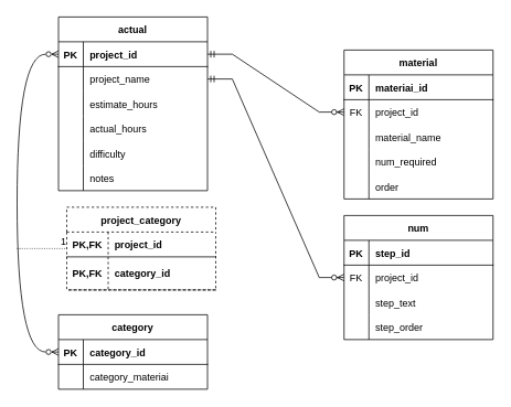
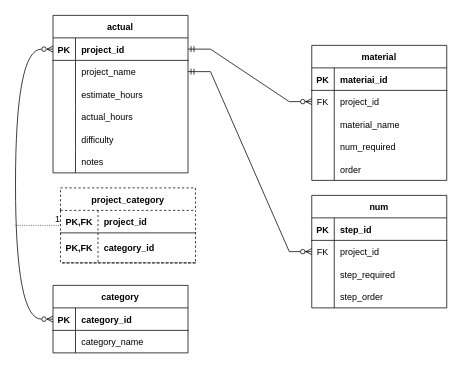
  <mxCell id="0" />
  <mxCell id="1" parent="0" />
  <mxCell id="2" value="actual" style="shape=table;startSize=30;container=1;collapsible=1;childLayout=tableLayout;fixedRows=1;rowLines=0;fontStyle=1;align=center;resizeLast=1;" vertex="1" parent="1"><mxGeometry x="70" y="20" width="180" height="210" as="geometry" /></mxCell>
  <mxCell id="3" value="" style="shape=tableRow;horizontal=0;startSize=0;swimlaneHead=0;swimlaneBody=0;fillColor=none;collapsible=0;dropTarget=0;points=[[0,0.5],[1,0.5]];portConstraint=eastwest;top=0;left=0;right=0;bottom=1;" vertex="1" parent="2"><mxGeometry y="30" width="180" height="30" as="geometry" /></mxCell>
  <mxCell id="4" value="PK" style="shape=partialRectangle;connectable=0;fillColor=none;top=0;left=0;bottom=0;right=0;fontStyle=1;overflow=hidden;" vertex="1" parent="3"><mxGeometry width="30" height="30" as="geometry"><mxRectangle width="30" height="30" as="alternateBounds" /></mxGeometry></mxCell>
  <mxCell id="5" value="project_id" style="shape=partialRectangle;connectable=0;fillColor=none;top=0;left=0;bottom=0;right=0;align=left;spacingLeft=6;fontStyle=1;overflow=hidden;" vertex="1" parent="3"><mxGeometry x="30" width="150" height="30" as="geometry"><mxRectangle width="150" height="30" as="alternateBounds" /></mxGeometry></mxCell>
  <mxCell id="6" value="" style="shape=tableRow;horizontal=0;startSize=0;swimlaneHead=0;swimlaneBody=0;fillColor=none;collapsible=0;dropTarget=0;points=[[0,0.5],[1,0.5]];portConstraint=eastwest;top=0;left=0;right=0;bottom=0;" vertex="1" parent="2"><mxGeometry y="60" width="180" height="30" as="geometry" /></mxCell>
  <mxCell id="7" value="" style="shape=partialRectangle;connectable=0;fillColor=none;top=0;left=0;bottom=0;right=0;editable=1;overflow=hidden;" vertex="1" parent="6"><mxGeometry width="30" height="30" as="geometry"><mxRectangle width="30" height="30" as="alternateBounds" /></mxGeometry></mxCell>
  <mxCell id="8" value="project_name" style="shape=partialRectangle;connectable=0;fillColor=none;top=0;left=0;bottom=0;right=0;align=left;spacingLeft=6;overflow=hidden;" vertex="1" parent="6"><mxGeometry x="30" width="150" height="30" as="geometry"><mxRectangle width="150" height="30" as="alternateBounds" /></mxGeometry></mxCell>
  <mxCell id="9" value="" style="shape=tableRow;horizontal=0;startSize=0;swimlaneHead=0;swimlaneBody=0;fillColor=none;collapsible=0;dropTarget=0;points=[[0,0.5],[1,0.5]];portConstraint=eastwest;top=0;left=0;right=0;bottom=0;" vertex="1" parent="2"><mxGeometry y="90" width="180" height="30" as="geometry" /></mxCell>
  <mxCell id="10" value="" style="shape=partialRectangle;connectable=0;fillColor=none;top=0;left=0;bottom=0;right=0;editable=1;overflow=hidden;" vertex="1" parent="9"><mxGeometry width="30" height="30" as="geometry"><mxRectangle width="30" height="30" as="alternateBounds" /></mxGeometry></mxCell>
  <mxCell id="11" value="estimate_hours" style="shape=partialRectangle;connectable=0;fillColor=none;top=0;left=0;bottom=0;right=0;align=left;spacingLeft=6;overflow=hidden;" vertex="1" parent="9"><mxGeometry x="30" width="150" height="30" as="geometry"><mxRectangle width="150" height="30" as="alternateBounds" /></mxGeometry></mxCell>
  <mxCell id="12" value="" style="shape=tableRow;horizontal=0;startSize=0;swimlaneHead=0;swimlaneBody=0;fillColor=none;collapsible=0;dropTarget=0;points=[[0,0.5],[1,0.5]];portConstraint=eastwest;top=0;left=0;right=0;bottom=0;" vertex="1" parent="2"><mxGeometry y="120" width="180" height="30" as="geometry" /></mxCell>
  <mxCell id="13" value="" style="shape=partialRectangle;connectable=0;fillColor=none;top=0;left=0;bottom=0;right=0;editable=1;overflow=hidden;" vertex="1" parent="12"><mxGeometry width="30" height="30" as="geometry"><mxRectangle width="30" height="30" as="alternateBounds" /></mxGeometry></mxCell>
  <mxCell id="14" value="actual_hours" style="shape=partialRectangle;connectable=0;fillColor=none;top=0;left=0;bottom=0;right=0;align=left;spacingLeft=6;overflow=hidden;" vertex="1" parent="12"><mxGeometry x="30" width="150" height="30" as="geometry"><mxRectangle width="150" height="30" as="alternateBounds" /></mxGeometry></mxCell>
  <mxCell id="15" style="shape=tableRow;horizontal=0;startSize=0;swimlaneHead=0;swimlaneBody=0;fillColor=none;collapsible=0;dropTarget=0;points=[[0,0.5],[1,0.5]];portConstraint=eastwest;top=0;left=0;right=0;bottom=0;" vertex="1" parent="2"><mxGeometry y="150" width="180" height="30" as="geometry" /></mxCell>
  <mxCell id="16" style="shape=partialRectangle;connectable=0;fillColor=none;top=0;left=0;bottom=0;right=0;editable=1;overflow=hidden;" vertex="1" parent="15"><mxGeometry width="30" height="30" as="geometry"><mxRectangle width="30" height="30" as="alternateBounds" /></mxGeometry></mxCell>
  <mxCell id="17" value="difficulty" style="shape=partialRectangle;connectable=0;fillColor=none;top=0;left=0;bottom=0;right=0;align=left;spacingLeft=6;overflow=hidden;" vertex="1" parent="15"><mxGeometry x="30" width="150" height="30" as="geometry"><mxRectangle width="150" height="30" as="alternateBounds" /></mxGeometry></mxCell>
  <mxCell id="18" style="shape=tableRow;horizontal=0;startSize=0;swimlaneHead=0;swimlaneBody=0;fillColor=none;collapsible=0;dropTarget=0;points=[[0,0.5],[1,0.5]];portConstraint=eastwest;top=0;left=0;right=0;bottom=0;" vertex="1" parent="2"><mxGeometry y="180" width="180" height="30" as="geometry" /></mxCell>
  <mxCell id="19" style="shape=partialRectangle;connectable=0;fillColor=none;top=0;left=0;bottom=0;right=0;editable=1;overflow=hidden;" vertex="1" parent="18"><mxGeometry width="30" height="30" as="geometry"><mxRectangle width="30" height="30" as="alternateBounds" /></mxGeometry></mxCell>
  <mxCell id="20" value="notes" style="shape=partialRectangle;connectable=0;fillColor=none;top=0;left=0;bottom=0;right=0;align=left;spacingLeft=6;overflow=hidden;" vertex="1" parent="18"><mxGeometry x="30" width="150" height="30" as="geometry"><mxRectangle width="150" height="30" as="alternateBounds" /></mxGeometry></mxCell>
  <mxCell id="21" value="material" style="shape=table;startSize=30;container=1;collapsible=1;childLayout=tableLayout;fixedRows=1;rowLines=0;fontStyle=1;align=center;resizeLast=1;" vertex="1" parent="1"><mxGeometry x="415" y="60" width="180" height="180" as="geometry" /></mxCell>
  <mxCell id="22" value="" style="shape=tableRow;horizontal=0;startSize=0;swimlaneHead=0;swimlaneBody=0;fillColor=none;collapsible=0;dropTarget=0;points=[[0,0.5],[1,0.5]];portConstraint=eastwest;top=0;left=0;right=0;bottom=1;" vertex="1" parent="21"><mxGeometry y="30" width="180" height="30" as="geometry" /></mxCell>
  <mxCell id="23" value="PK" style="shape=partialRectangle;connectable=0;fillColor=none;top=0;left=0;bottom=0;right=0;fontStyle=1;overflow=hidden;" vertex="1" parent="22"><mxGeometry width="30" height="30" as="geometry"><mxRectangle width="30" height="30" as="alternateBounds" /></mxGeometry></mxCell>
  <mxCell id="24" value="materiai_id" style="shape=partialRectangle;connectable=0;fillColor=none;top=0;left=0;bottom=0;right=0;align=left;spacingLeft=6;fontStyle=1;overflow=hidden;" vertex="1" parent="22"><mxGeometry x="30" width="150" height="30" as="geometry"><mxRectangle width="150" height="30" as="alternateBounds" /></mxGeometry></mxCell>
  <mxCell id="25" value="" style="shape=tableRow;horizontal=0;startSize=0;swimlaneHead=0;swimlaneBody=0;fillColor=none;collapsible=0;dropTarget=0;points=[[0,0.5],[1,0.5]];portConstraint=eastwest;top=0;left=0;right=0;bottom=0;" vertex="1" parent="21"><mxGeometry y="60" width="180" height="30" as="geometry" /></mxCell>
  <mxCell id="26" value="FK" style="shape=partialRectangle;connectable=0;fillColor=none;top=0;left=0;bottom=0;right=0;editable=1;overflow=hidden;" vertex="1" parent="25"><mxGeometry width="30" height="30" as="geometry"><mxRectangle width="30" height="30" as="alternateBounds" /></mxGeometry></mxCell>
  <mxCell id="27" value="project_id" style="shape=partialRectangle;connectable=0;fillColor=none;top=0;left=0;bottom=0;right=0;align=left;spacingLeft=6;overflow=hidden;" vertex="1" parent="25"><mxGeometry x="30" width="150" height="30" as="geometry"><mxRectangle width="150" height="30" as="alternateBounds" /></mxGeometry></mxCell>
  <mxCell id="28" value="" style="shape=tableRow;horizontal=0;startSize=0;swimlaneHead=0;swimlaneBody=0;fillColor=none;collapsible=0;dropTarget=0;points=[[0,0.5],[1,0.5]];portConstraint=eastwest;top=0;left=0;right=0;bottom=0;" vertex="1" parent="21"><mxGeometry y="90" width="180" height="30" as="geometry" /></mxCell>
  <mxCell id="29" value="" style="shape=partialRectangle;connectable=0;fillColor=none;top=0;left=0;bottom=0;right=0;editable=1;overflow=hidden;" vertex="1" parent="28"><mxGeometry width="30" height="30" as="geometry"><mxRectangle width="30" height="30" as="alternateBounds" /></mxGeometry></mxCell>
  <mxCell id="30" value="material_name" style="shape=partialRectangle;connectable=0;fillColor=none;top=0;left=0;bottom=0;right=0;align=left;spacingLeft=6;overflow=hidden;" vertex="1" parent="28"><mxGeometry x="30" width="150" height="30" as="geometry"><mxRectangle width="150" height="30" as="alternateBounds" /></mxGeometry></mxCell>
  <mxCell id="31" value="" style="shape=tableRow;horizontal=0;startSize=0;swimlaneHead=0;swimlaneBody=0;fillColor=none;collapsible=0;dropTarget=0;points=[[0,0.5],[1,0.5]];portConstraint=eastwest;top=0;left=0;right=0;bottom=0;" vertex="1" parent="21"><mxGeometry y="120" width="180" height="30" as="geometry" /></mxCell>
  <mxCell id="32" value="" style="shape=partialRectangle;connectable=0;fillColor=none;top=0;left=0;bottom=0;right=0;editable=1;overflow=hidden;" vertex="1" parent="31"><mxGeometry width="30" height="30" as="geometry"><mxRectangle width="30" height="30" as="alternateBounds" /></mxGeometry></mxCell>
  <mxCell id="33" value="num_required" style="shape=partialRectangle;connectable=0;fillColor=none;top=0;left=0;bottom=0;right=0;align=left;spacingLeft=6;overflow=hidden;" vertex="1" parent="31"><mxGeometry x="30" width="150" height="30" as="geometry"><mxRectangle width="150" height="30" as="alternateBounds" /></mxGeometry></mxCell>
  <mxCell id="34" style="shape=tableRow;horizontal=0;startSize=0;swimlaneHead=0;swimlaneBody=0;fillColor=none;collapsible=0;dropTarget=0;points=[[0,0.5],[1,0.5]];portConstraint=eastwest;top=0;left=0;right=0;bottom=0;" vertex="1" parent="21"><mxGeometry y="150" width="180" height="30" as="geometry" /></mxCell>
  <mxCell id="35" style="shape=partialRectangle;connectable=0;fillColor=none;top=0;left=0;bottom=0;right=0;editable=1;overflow=hidden;" vertex="1" parent="34"><mxGeometry width="30" height="30" as="geometry"><mxRectangle width="30" height="30" as="alternateBounds" /></mxGeometry></mxCell>
  <mxCell id="36" value="order" style="shape=partialRectangle;connectable=0;fillColor=none;top=0;left=0;bottom=0;right=0;align=left;spacingLeft=6;overflow=hidden;" vertex="1" parent="34"><mxGeometry x="30" width="150" height="30" as="geometry"><mxRectangle width="150" height="30" as="alternateBounds" /></mxGeometry></mxCell>
  <mxCell id="37" value="num" style="shape=table;startSize=30;container=1;collapsible=1;childLayout=tableLayout;fixedRows=1;rowLines=0;fontStyle=1;align=center;resizeLast=1;" vertex="1" parent="1"><mxGeometry x="415" y="260" width="180" height="150" as="geometry" /></mxCell>
  <mxCell id="38" value="" style="shape=tableRow;horizontal=0;startSize=0;swimlaneHead=0;swimlaneBody=0;fillColor=none;collapsible=0;dropTarget=0;points=[[0,0.5],[1,0.5]];portConstraint=eastwest;top=0;left=0;right=0;bottom=1;" vertex="1" parent="37"><mxGeometry y="30" width="180" height="30" as="geometry" /></mxCell>
  <mxCell id="39" value="PK" style="shape=partialRectangle;connectable=0;fillColor=none;top=0;left=0;bottom=0;right=0;fontStyle=1;overflow=hidden;" vertex="1" parent="38"><mxGeometry width="30" height="30" as="geometry"><mxRectangle width="30" height="30" as="alternateBounds" /></mxGeometry></mxCell>
  <mxCell id="40" value="step_id" style="shape=partialRectangle;connectable=0;fillColor=none;top=0;left=0;bottom=0;right=0;align=left;spacingLeft=6;fontStyle=1;overflow=hidden;" vertex="1" parent="38"><mxGeometry x="30" width="150" height="30" as="geometry"><mxRectangle width="150" height="30" as="alternateBounds" /></mxGeometry></mxCell>
  <mxCell id="41" value="" style="shape=tableRow;horizontal=0;startSize=0;swimlaneHead=0;swimlaneBody=0;fillColor=none;collapsible=0;dropTarget=0;points=[[0,0.5],[1,0.5]];portConstraint=eastwest;top=0;left=0;right=0;bottom=0;" vertex="1" parent="37"><mxGeometry y="60" width="180" height="30" as="geometry" /></mxCell>
  <mxCell id="42" value="FK" style="shape=partialRectangle;connectable=0;fillColor=none;top=0;left=0;bottom=0;right=0;editable=1;overflow=hidden;" vertex="1" parent="41"><mxGeometry width="30" height="30" as="geometry"><mxRectangle width="30" height="30" as="alternateBounds" /></mxGeometry></mxCell>
  <mxCell id="43" value="project_id" style="shape=partialRectangle;connectable=0;fillColor=none;top=0;left=0;bottom=0;right=0;align=left;spacingLeft=6;overflow=hidden;" vertex="1" parent="41"><mxGeometry x="30" width="150" height="30" as="geometry"><mxRectangle width="150" height="30" as="alternateBounds" /></mxGeometry></mxCell>
  <mxCell id="44" value="" style="shape=tableRow;horizontal=0;startSize=0;swimlaneHead=0;swimlaneBody=0;fillColor=none;collapsible=0;dropTarget=0;points=[[0,0.5],[1,0.5]];portConstraint=eastwest;top=0;left=0;right=0;bottom=0;" vertex="1" parent="37"><mxGeometry y="90" width="180" height="30" as="geometry" /></mxCell>
  <mxCell id="45" value="" style="shape=partialRectangle;connectable=0;fillColor=none;top=0;left=0;bottom=0;right=0;editable=1;overflow=hidden;" vertex="1" parent="44"><mxGeometry width="30" height="30" as="geometry"><mxRectangle width="30" height="30" as="alternateBounds" /></mxGeometry></mxCell>
- <mxCell id="46" value="step_text" style="shape=partialRectangle;connectable=0;fillColor=none;top=0;left=0;bottom=0;right=0;align=left;spacingLeft=6;overflow=hidden;" vertex="1" parent="44"><mxGeometry x="30" width="150" height="30" as="geometry"><mxRectangle width="150" height="30" as="alternateBounds" /></mxGeometry></mxCell>
+ <mxCell id="46" value="step_required" style="shape=partialRectangle;connectable=0;fillColor=none;top=0;left=0;bottom=0;right=0;align=left;spacingLeft=6;overflow=hidden;" vertex="1" parent="44"><mxGeometry x="30" width="150" height="30" as="geometry"><mxRectangle width="150" height="30" as="alternateBounds" /></mxGeometry></mxCell>
  <mxCell id="47" value="" style="shape=tableRow;horizontal=0;startSize=0;swimlaneHead=0;swimlaneBody=0;fillColor=none;collapsible=0;dropTarget=0;points=[[0,0.5],[1,0.5]];portConstraint=eastwest;top=0;left=0;right=0;bottom=0;" vertex="1" parent="37"><mxGeometry y="120" width="180" height="30" as="geometry" /></mxCell>
  <mxCell id="48" value="" style="shape=partialRectangle;connectable=0;fillColor=none;top=0;left=0;bottom=0;right=0;editable=1;overflow=hidden;" vertex="1" parent="47"><mxGeometry width="30" height="30" as="geometry"><mxRectangle width="30" height="30" as="alternateBounds" /></mxGeometry></mxCell>
  <mxCell id="49" value="step_order" style="shape=partialRectangle;connectable=0;fillColor=none;top=0;left=0;bottom=0;right=0;align=left;spacingLeft=6;overflow=hidden;" vertex="1" parent="47"><mxGeometry x="30" width="150" height="30" as="geometry"><mxRectangle width="150" height="30" as="alternateBounds" /></mxGeometry></mxCell>
  <mxCell id="50" value="category" style="shape=table;startSize=30;container=1;collapsible=1;childLayout=tableLayout;fixedRows=1;rowLines=0;fontStyle=1;align=center;resizeLast=1;" vertex="1" parent="1"><mxGeometry x="70" y="380" width="180" height="90" as="geometry" /></mxCell>
  <mxCell id="51" value="" style="shape=tableRow;horizontal=0;startSize=0;swimlaneHead=0;swimlaneBody=0;fillColor=none;collapsible=0;dropTarget=0;points=[[0,0.5],[1,0.5]];portConstraint=eastwest;top=0;left=0;right=0;bottom=1;" vertex="1" parent="50"><mxGeometry y="30" width="180" height="30" as="geometry" /></mxCell>
  <mxCell id="52" value="PK" style="shape=partialRectangle;connectable=0;fillColor=none;top=0;left=0;bottom=0;right=0;fontStyle=1;overflow=hidden;" vertex="1" parent="51"><mxGeometry width="30" height="30" as="geometry"><mxRectangle width="30" height="30" as="alternateBounds" /></mxGeometry></mxCell>
  <mxCell id="53" value="category_id" style="shape=partialRectangle;connectable=0;fillColor=none;top=0;left=0;bottom=0;right=0;align=left;spacingLeft=6;fontStyle=1;overflow=hidden;" vertex="1" parent="51"><mxGeometry x="30" width="150" height="30" as="geometry"><mxRectangle width="150" height="30" as="alternateBounds" /></mxGeometry></mxCell>
  <mxCell id="54" value="" style="shape=tableRow;horizontal=0;startSize=0;swimlaneHead=0;swimlaneBody=0;fillColor=none;collapsible=0;dropTarget=0;points=[[0,0.5],[1,0.5]];portConstraint=eastwest;top=0;left=0;right=0;bottom=0;" vertex="1" parent="50"><mxGeometry y="60" width="180" height="30" as="geometry" /></mxCell>
  <mxCell id="55" value="" style="shape=partialRectangle;connectable=0;fillColor=none;top=0;left=0;bottom=0;right=0;editable=1;overflow=hidden;" vertex="1" parent="54"><mxGeometry width="30" height="30" as="geometry"><mxRectangle width="30" height="30" as="alternateBounds" /></mxGeometry></mxCell>
- <mxCell id="56" value="category_materiai" style="shape=partialRectangle;connectable=0;fillColor=none;top=0;left=0;bottom=0;right=0;align=left;spacingLeft=6;overflow=hidden;" vertex="1" parent="54"><mxGeometry x="30" width="150" height="30" as="geometry"><mxRectangle width="150" height="30" as="alternateBounds" /></mxGeometry></mxCell>
+ <mxCell id="56" value="category_name" style="shape=partialRectangle;connectable=0;fillColor=none;top=0;left=0;bottom=0;right=0;align=left;spacingLeft=6;overflow=hidden;" vertex="1" parent="54"><mxGeometry x="30" width="150" height="30" as="geometry"><mxRectangle width="150" height="30" as="alternateBounds" /></mxGeometry></mxCell>
  <mxCell id="57" value="project_category" style="shape=table;startSize=30;container=1;collapsible=1;childLayout=tableLayout;fixedRows=1;rowLines=0;fontStyle=1;align=center;resizeLast=1;dashed=1;" vertex="1" parent="1"><mxGeometry x="80" y="250" width="180" height="100" as="geometry" /></mxCell>
  <mxCell id="58" value="" style="shape=tableRow;horizontal=0;startSize=0;swimlaneHead=0;swimlaneBody=0;fillColor=none;collapsible=0;dropTarget=0;points=[[0,0.5],[1,0.5]];portConstraint=eastwest;top=0;left=0;right=0;bottom=1;" vertex="1" parent="57"><mxGeometry y="30" width="180" height="30" as="geometry" /></mxCell>
  <mxCell id="59" value="PK,FK" style="shape=partialRectangle;connectable=0;fillColor=none;top=0;left=0;bottom=0;right=0;fontStyle=1;overflow=hidden;" vertex="1" parent="58"><mxGeometry width="50" height="30" as="geometry"><mxRectangle width="50" height="30" as="alternateBounds" /></mxGeometry></mxCell>
  <mxCell id="60" value="project_id" style="shape=partialRectangle;connectable=0;fillColor=none;top=0;left=0;bottom=0;right=0;align=left;spacingLeft=6;fontStyle=1;overflow=hidden;" vertex="1" parent="58"><mxGeometry x="50" width="130" height="30" as="geometry"><mxRectangle width="130" height="30" as="alternateBounds" /></mxGeometry></mxCell>
  <mxCell id="61" style="shape=tableRow;horizontal=0;startSize=0;swimlaneHead=0;swimlaneBody=0;fillColor=none;collapsible=0;dropTarget=0;points=[[0,0.5],[1,0.5]];portConstraint=eastwest;top=0;left=0;right=0;bottom=1;dashed=1;" vertex="1" parent="57"><mxGeometry y="60" width="180" height="40" as="geometry" /></mxCell>
  <mxCell id="62" value="PK,FK" style="shape=partialRectangle;connectable=0;fillColor=none;top=0;left=0;bottom=0;right=0;fontStyle=1;overflow=hidden;" vertex="1" parent="61"><mxGeometry width="50" height="40" as="geometry"><mxRectangle width="50" height="40" as="alternateBounds" /></mxGeometry></mxCell>
  <mxCell id="63" value="category_id" style="shape=partialRectangle;connectable=0;fillColor=none;top=0;left=0;bottom=0;right=0;align=left;spacingLeft=6;fontStyle=1;overflow=hidden;dashed=1;" vertex="1" parent="61"><mxGeometry x="50" width="130" height="40" as="geometry"><mxRectangle width="130" height="40" as="alternateBounds" /></mxGeometry></mxCell>
  <mxCell id="64" value="" style="edgeStyle=entityRelationEdgeStyle;fontSize=12;html=1;endArrow=ERzeroToMany;endFill=1;rounded=0;entryX=0;entryY=0.5;entryDx=0;entryDy=0;exitX=1;exitY=0.5;exitDx=0;exitDy=0;startArrow=ERmandOne;startFill=0;" edge="1" parent="1" source="3" target="25"><mxGeometry width="100" height="100" relative="1" as="geometry"><mxPoint x="290" y="470" as="sourcePoint" /><mxPoint x="390" y="370" as="targetPoint" /></mxGeometry></mxCell>
  <mxCell id="65" value="" style="edgeStyle=entityRelationEdgeStyle;fontSize=12;html=1;endArrow=ERzeroToMany;endFill=1;rounded=0;entryX=0;entryY=0.5;entryDx=0;entryDy=0;exitX=1;exitY=0.5;exitDx=0;exitDy=0;startArrow=ERmandOne;startFill=0;" edge="1" parent="1" source="6" target="41"><mxGeometry width="100" height="100" relative="1" as="geometry"><mxPoint x="260" y="75" as="sourcePoint" /><mxPoint x="425" y="145" as="targetPoint" /></mxGeometry></mxCell>
  <mxCell id="66" value="" style="endArrow=ERzeroToMany;html=1;rounded=0;exitX=0;exitY=0.5;exitDx=0;exitDy=0;entryX=0;entryY=0.5;entryDx=0;entryDy=0;edgeStyle=orthogonalEdgeStyle;curved=1;startArrow=ERzeroToMany;startFill=0;endFill=0;" edge="1" parent="1" source="3" target="51"><mxGeometry relative="1" as="geometry"><mxPoint x="260" y="420" as="sourcePoint" /><mxPoint x="420" y="420" as="targetPoint" /><Array as="points"><mxPoint x="20" y="65" /><mxPoint x="20" y="425" /></Array></mxGeometry></mxCell>
  <mxCell id="67" value="" style="endArrow=none;html=1;rounded=0;dashed=1;dashPattern=1 2;curved=1;entryX=0;entryY=0.667;entryDx=0;entryDy=0;entryPerimeter=0;" edge="1" parent="1" target="58"><mxGeometry relative="1" as="geometry"><mxPoint x="20" y="300" as="sourcePoint" /><mxPoint x="420" y="420" as="targetPoint" /></mxGeometry></mxCell>
  <mxCell id="68" value="1" style="resizable=0;html=1;align=right;verticalAlign=bottom;" connectable="0" vertex="1" parent="67"><mxGeometry x="1" relative="1" as="geometry" /></mxCell>
